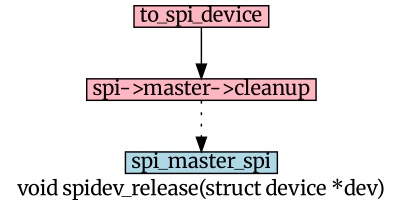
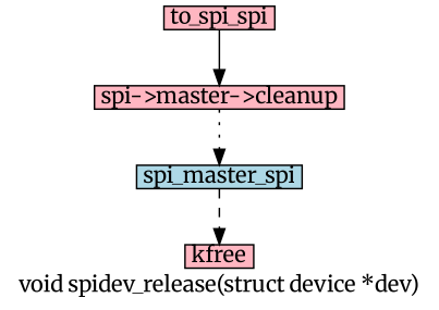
  digraph {
    fontname=Merriweather
    label="void spidev_release(struct device *dev)"
    node [fillcolor=lightpink fontname=Merriweather margin="0.05,0.005" shape=box style=filled]
    edge [fontname=Merriweather]
-   n1 [height=0.1 label=to_spi_device width=0.1]
+   n1 [height=0.1 label=to_spi_spi width=0.1]
    n2 [height=0.1 label="spi->master->cleanup" width=0.1]
    n3 [fillcolor=lightblue height=0.1 label=spi_master_spi width=0.1]
+   kfree [height=0.1 width=0.1]
    n1 -> n2 [style=solid]
    n2 -> n3 [style=dotted]
+   n3 -> kfree [style=dashed]
  }
